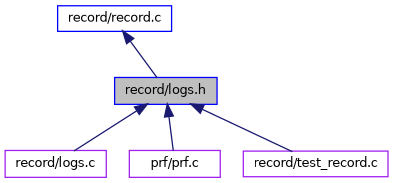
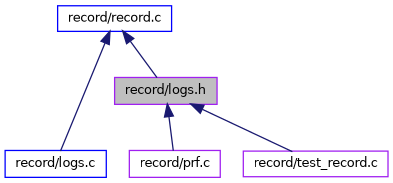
  digraph {
    node [color=purple fillcolor=white fontname=Helvetica fontsize=10 shape=record style=filled]
    edge [color=midnightblue dir=back fontname=Helvetica fontsize=10 labelfontname=Helvetica labelfontsize=10 style=solid]
-   n1 [color=blue fillcolor=grey75 fontcolor=black height=0.2 label="record/logs.h" width=0.4]
-   n2 [height=0.2 label="record/logs.c" width=0.4]
-   n3 [height=0.2 label="prf/prf.c" width=0.4]
+   n1 [fillcolor=grey75 fontcolor=black height=0.2 label="record/logs.h" width=0.4]
+   n2 [color=blue height=0.2 label="record/logs.c" width=0.4]
+   n3 [height=0.2 label="record/prf.c" width=0.4]
    n4 [height=0.2 label="record/test_record.c" width=0.4]
    n5 [color=blue height=0.2 label="record/record.c" width=0.4]
-   n1 -> n2
+   n5 -> n2
    n1 -> n3
    n1 -> n4
    n5 -> n1
  }
